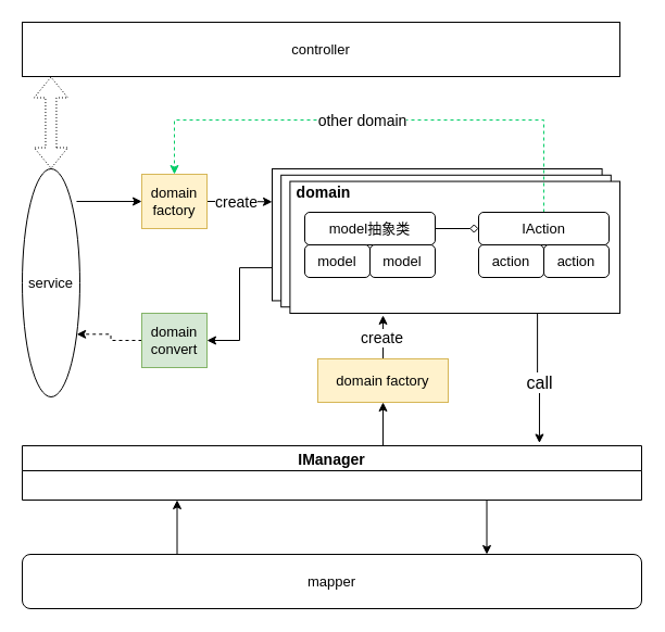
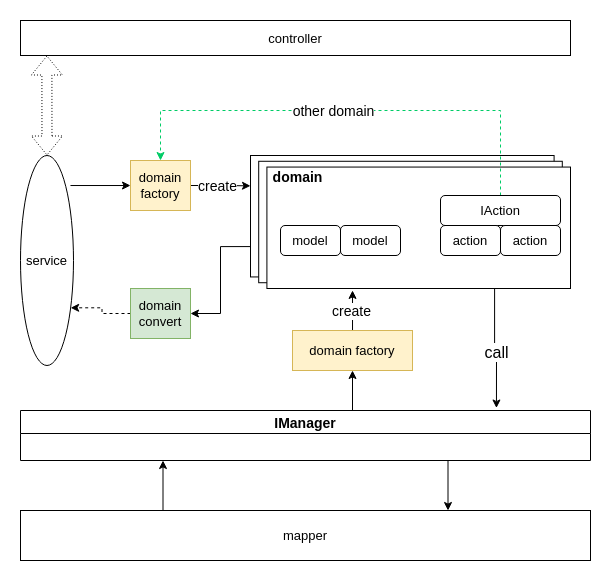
  <mxCell id="0" />
  <mxCell id="1" parent="0" />
- <mxCell id="2" value="controller" style="rounded=0;whiteSpace=wrap;html=1;fontSize=13;strokeWidth=1;" vertex="1" parent="1"><mxGeometry x="20" y="20" width="550" height="50" as="geometry" /></mxCell>
+ <mxCell id="2" value="controller" style="rounded=0;whiteSpace=wrap;html=1;fontSize=13;strokeWidth=1;" vertex="1" parent="1"><mxGeometry x="20" y="20" width="550" height="35" as="geometry" /></mxCell>
  <mxCell id="3" value="" style="edgeStyle=orthogonalEdgeStyle;rounded=0;orthogonalLoop=1;jettySize=auto;html=1;fontSize=13;strokeWidth=1;exitX=0.943;exitY=0.143;exitDx=0;exitDy=0;exitPerimeter=0;" edge="1" parent="1" source="4" target="7"><mxGeometry relative="1" as="geometry"><mxPoint x="90" y="185" as="sourcePoint" /><Array as="points" /></mxGeometry></mxCell>
  <mxCell id="4" value="service" style="ellipse;whiteSpace=wrap;html=1;fontSize=13;strokeWidth=1;" vertex="1" parent="1"><mxGeometry x="20" y="155" width="53" height="210" as="geometry" /></mxCell>
  <mxCell id="5" style="edgeStyle=orthogonalEdgeStyle;rounded=0;orthogonalLoop=1;jettySize=auto;html=1;entryX=0;entryY=0.25;entryDx=0;entryDy=0;fontSize=13;endArrow=classic;endFill=1;strokeWidth=1;" edge="1" parent="1" source="7" target="9"><mxGeometry relative="1" as="geometry" /></mxCell>
  <mxCell id="6" value="create" style="edgeLabel;html=1;align=center;verticalAlign=middle;resizable=0;points=[];fontSize=14;fontStyle=0" vertex="1" connectable="0" parent="5"><mxGeometry x="-0.158" y="1" relative="1" as="geometry"><mxPoint x="1" y="1" as="offset" /></mxGeometry></mxCell>
  <mxCell id="7" value="domain&lt;br&gt;factory" style="rounded=0;whiteSpace=wrap;html=1;fontSize=13;strokeWidth=1;fillColor=#fff2cc;strokeColor=#d6b656;" vertex="1" parent="1"><mxGeometry x="130" y="160" width="60" height="50" as="geometry" /></mxCell>
  <mxCell id="8" value="" style="group;strokeWidth=1;dashed=1;dashPattern=1 4;" vertex="1" connectable="0" parent="1"><mxGeometry x="250" y="155" width="320" height="133" as="geometry" /></mxCell>
  <mxCell id="9" value="" style="rounded=0;whiteSpace=wrap;html=1;fontSize=13;strokeWidth=1;" vertex="1" parent="8"><mxGeometry width="303.59" height="121.435" as="geometry" /></mxCell>
  <mxCell id="10" value="" style="rounded=0;whiteSpace=wrap;html=1;fontSize=13;strokeWidth=1;" vertex="1" parent="8"><mxGeometry x="8.205" y="5.783" width="303.59" height="121.435" as="geometry" /></mxCell>
  <mxCell id="11" value="&lt;blockquote style=&quot;margin: 0 0 0 40px ; border: none ; padding: 0px&quot;&gt;&lt;br&gt;&lt;/blockquote&gt;" style="rounded=0;whiteSpace=wrap;html=1;fontSize=13;strokeWidth=1;align=left;" vertex="1" parent="8"><mxGeometry x="16.41" y="11.565" width="303.59" height="121.435" as="geometry" /></mxCell>
  <mxCell id="12" value="&lt;font style=&quot;font-size: 14px&quot;&gt;&lt;b&gt;domain&lt;/b&gt;&lt;/font&gt;" style="text;html=1;align=center;verticalAlign=middle;resizable=0;points=[];autosize=1;strokeColor=none;fontSize=13;strokeWidth=1;" vertex="1" parent="8"><mxGeometry x="12.308" y="11.562" width="70" height="20" as="geometry" /></mxCell>
  <mxCell id="13" style="edgeStyle=orthogonalEdgeStyle;rounded=0;orthogonalLoop=1;jettySize=auto;html=1;entryX=0.5;entryY=1;entryDx=0;entryDy=0;fontSize=13;endArrow=classic;endFill=1;strokeWidth=1;" edge="1" parent="1" source="26" target="20"><mxGeometry relative="1" as="geometry"><mxPoint x="305" y="430" as="sourcePoint" /><Array as="points"><mxPoint x="352" y="420" /><mxPoint x="352" y="420" /></Array></mxGeometry></mxCell>
  <mxCell id="14" style="edgeStyle=orthogonalEdgeStyle;rounded=0;orthogonalLoop=1;jettySize=auto;html=1;entryX=0.75;entryY=0;entryDx=0;entryDy=0;fontSize=14;endArrow=classic;endFill=1;strokeWidth=1;exitX=0.75;exitY=1;exitDx=0;exitDy=0;" edge="1" parent="1" source="26" target="16"><mxGeometry relative="1" as="geometry"><mxPoint x="450" y="500" as="sourcePoint" /></mxGeometry></mxCell>
  <mxCell id="15" style="edgeStyle=orthogonalEdgeStyle;rounded=0;orthogonalLoop=1;jettySize=auto;html=1;exitX=0.25;exitY=0;exitDx=0;exitDy=0;entryX=0.25;entryY=1;entryDx=0;entryDy=0;fontSize=14;endArrow=classic;endFill=1;strokeWidth=1;" edge="1" parent="1" source="16" target="26"><mxGeometry relative="1" as="geometry"><mxPoint x="162.5" y="460" as="targetPoint" /></mxGeometry></mxCell>
- <mxCell id="16" value="mapper" style="whiteSpace=wrap;html=1;fontSize=13;strokeWidth=1;rounded=1;" vertex="1" parent="1"><mxGeometry x="20" y="510" width="570" height="50" as="geometry" /></mxCell>
+ <mxCell id="16" value="mapper" style="rounded=0;whiteSpace=wrap;html=1;fontSize=13;strokeWidth=1;" vertex="1" parent="1"><mxGeometry x="20" y="510" width="570" height="50" as="geometry" /></mxCell>
  <mxCell id="17" style="edgeStyle=orthogonalEdgeStyle;rounded=0;orthogonalLoop=1;jettySize=auto;html=1;entryX=1;entryY=0.75;entryDx=0;entryDy=0;fontSize=13;endArrow=classic;endFill=1;strokeWidth=1;dashed=1;" edge="1" parent="1" source="18" target="4"><mxGeometry relative="1" as="geometry" /></mxCell>
  <mxCell id="18" value="domain&lt;br&gt;convert" style="rounded=0;whiteSpace=wrap;html=1;fontSize=13;strokeWidth=1;fillColor=#d5e8d4;strokeColor=#82b366;" vertex="1" parent="1"><mxGeometry x="130" y="288" width="60" height="50" as="geometry" /></mxCell>
  <mxCell id="19" style="edgeStyle=orthogonalEdgeStyle;rounded=0;orthogonalLoop=1;jettySize=auto;html=1;entryX=0.282;entryY=1.016;entryDx=0;entryDy=0;entryPerimeter=0;fontSize=13;endArrow=classic;endFill=1;strokeWidth=1;" edge="1" parent="1" source="20" target="11"><mxGeometry relative="1" as="geometry" /></mxCell>
  <mxCell id="20" value="domain factory" style="rounded=0;whiteSpace=wrap;html=1;fontSize=13;strokeWidth=1;fillColor=#fff2cc;strokeColor=#d6b656;" vertex="1" parent="1"><mxGeometry x="292" y="330" width="120" height="40" as="geometry" /></mxCell>
  <mxCell id="21" style="edgeStyle=orthogonalEdgeStyle;rounded=0;orthogonalLoop=1;jettySize=auto;html=1;exitX=0.75;exitY=1;exitDx=0;exitDy=0;entryX=0.835;entryY=-0.05;entryDx=0;entryDy=0;entryPerimeter=0;fontSize=13;endArrow=classic;endFill=1;strokeWidth=1;" edge="1" parent="1" source="11" target="26"><mxGeometry relative="1" as="geometry"><mxPoint x="494.81" y="427" as="targetPoint" /></mxGeometry></mxCell>
  <mxCell id="22" value="&lt;font style=&quot;font-size: 16px&quot;&gt;&lt;span&gt;call&lt;/span&gt;&lt;/font&gt;" style="edgeLabel;html=1;align=center;verticalAlign=middle;resizable=0;points=[];fontSize=13;fontStyle=0" vertex="1" connectable="0" parent="21"><mxGeometry x="-0.281" y="1" relative="1" as="geometry"><mxPoint y="19" as="offset" /></mxGeometry></mxCell>
  <mxCell id="23" style="edgeStyle=orthogonalEdgeStyle;rounded=0;orthogonalLoop=1;jettySize=auto;html=1;exitX=0;exitY=0.75;exitDx=0;exitDy=0;entryX=1;entryY=0.5;entryDx=0;entryDy=0;fontSize=13;endArrow=classic;endFill=1;strokeWidth=1;" edge="1" parent="1" source="9" target="18"><mxGeometry relative="1" as="geometry" /></mxCell>
  <mxCell id="24" value="" style="shape=flexArrow;endArrow=classic;startArrow=classic;html=1;fontSize=14;strokeWidth=1;exitX=0.5;exitY=0;exitDx=0;exitDy=0;entryX=0.048;entryY=1;entryDx=0;entryDy=0;entryPerimeter=0;dashed=1;dashPattern=1 2;" edge="1" parent="1" source="4" target="2"><mxGeometry width="100" height="100" relative="1" as="geometry"><mxPoint x="190" y="280" as="sourcePoint" /><mxPoint x="290" y="180" as="targetPoint" /></mxGeometry></mxCell>
  <mxCell id="25" value="create" style="edgeLabel;html=1;align=center;verticalAlign=middle;resizable=0;points=[];fontSize=14;fontStyle=0" vertex="1" connectable="0" parent="1"><mxGeometry x="350" y="310" as="geometry" /></mxCell>
  <mxCell id="26" value="IManager" style="swimlane;fontSize=14;strokeWidth=1;glass=0;rounded=0;shadow=0;sketch=0;swimlaneLine=1;" vertex="1" parent="1"><mxGeometry x="20" y="410" width="570" height="50" as="geometry"><mxRectangle x="140" y="590" width="150" height="23" as="alternateBounds" /></mxGeometry></mxCell>
- <mxCell id="27" value="model抽象类" style="rounded=1;whiteSpace=wrap;html=1;fontSize=13;strokeWidth=1;" vertex="1" parent="1"><mxGeometry x="280" y="195" width="120" height="30" as="geometry" /></mxCell>
  <mxCell id="28" value="model" style="rounded=1;whiteSpace=wrap;html=1;fontSize=13;strokeWidth=1;" vertex="1" parent="1"><mxGeometry x="280" y="225" width="60" height="30" as="geometry" /></mxCell>
  <mxCell id="29" value="model" style="rounded=1;whiteSpace=wrap;html=1;fontSize=13;strokeWidth=1;" vertex="1" parent="1"><mxGeometry x="340" y="225" width="60" height="30" as="geometry" /></mxCell>
  <mxCell id="30" style="edgeStyle=orthogonalEdgeStyle;rounded=0;orthogonalLoop=1;jettySize=auto;html=1;exitX=0.5;exitY=0;exitDx=0;exitDy=0;entryX=0.5;entryY=0;entryDx=0;entryDy=0;fontSize=14;endArrow=classic;endFill=1;strokeWidth=1;strokeColor=#00CC66;dashed=1;" edge="1" parent="1" source="32" target="7"><mxGeometry relative="1" as="geometry"><Array as="points"><mxPoint x="500" y="110" /><mxPoint x="160" y="110" /></Array></mxGeometry></mxCell>
  <mxCell id="31" value="other domain" style="edgeLabel;html=1;align=center;verticalAlign=middle;resizable=0;points=[];fontSize=14;" vertex="1" connectable="0" parent="30"><mxGeometry x="0.154" relative="1" as="geometry"><mxPoint x="21" as="offset" /></mxGeometry></mxCell>
  <mxCell id="32" value="IAction" style="rounded=1;whiteSpace=wrap;html=1;fontSize=13;strokeWidth=1;" vertex="1" parent="1"><mxGeometry x="440" y="195" width="120" height="30" as="geometry" /></mxCell>
  <mxCell id="33" value="action" style="rounded=1;whiteSpace=wrap;html=1;fontSize=13;strokeWidth=1;" vertex="1" parent="1"><mxGeometry x="440" y="225" width="60" height="30" as="geometry" /></mxCell>
  <mxCell id="34" value="action" style="rounded=1;whiteSpace=wrap;html=1;fontSize=13;strokeWidth=1;" vertex="1" parent="1"><mxGeometry x="500" y="225" width="60" height="30" as="geometry" /></mxCell>
- <mxCell id="35" value="" style="edgeStyle=orthogonalEdgeStyle;rounded=0;orthogonalLoop=1;jettySize=auto;html=1;fontSize=13;strokeWidth=1;endArrow=diamond;endFill=0;entryX=0;entryY=0.5;entryDx=0;entryDy=0;" edge="1" parent="1" source="27" target="32"><mxGeometry x="412" y="340" as="geometry"><mxPoint x="460" y="210" as="targetPoint" /></mxGeometry></mxCell>
